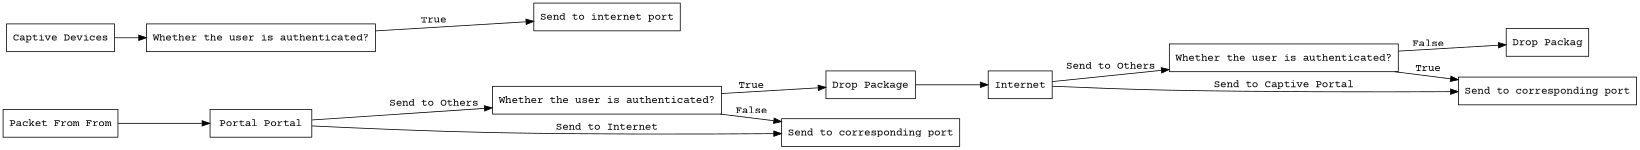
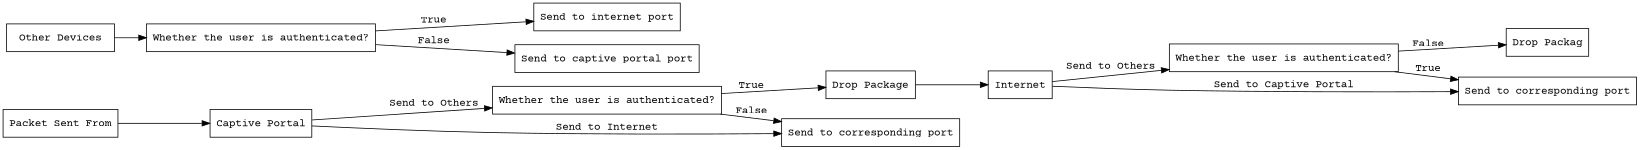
  digraph {
    fontname="Courier Prime"
    rankdir=LR
    node [fontname="Courier Prime" shape=box]
    edge [fontname="Courier Prime"]
-   n1 [label="Packet From From"]
-   n2 [label="Portal Portal"]
+   n1 [label="Packet Sent From"]
+   n2 [label="Captive Portal"]
    n3 [label="Whether the user is authenticated?"]
    n4 [label="Send to corresponding port"]
    n5 [label=Internet]
    n6 [label="Whether the user is authenticated?"]
    n7 [label="Send to corresponding port"]
-   n8 [label="Captive Devices"]
+   n8 [label="Other Devices"]
    n9 [label="Whether the user is authenticated?"]
    n10 [label="Drop Package"]
    n11 [label="Drop Packag"]
    n12 [label="Send to internet port"]
+   n13 [label="Send to captive portal port"]
    n1 -> n2
    n2 -> n3 [label="Send to Others"]
    n2 -> n4 [label="Send to Internet"]
    n3 -> n4 [label=False]
    n3 -> n10 [label=True]
    n5 -> n6 [label="Send to Others"]
    n5 -> n7 [label="Send to Captive Portal"]
    n6 -> n7 [label=True]
    n6 -> n11 [label=False]
    n8 -> n9
    n9 -> n12 [label=True]
+   n9 -> n13 [label=False]
    n10 -> n5
  }
